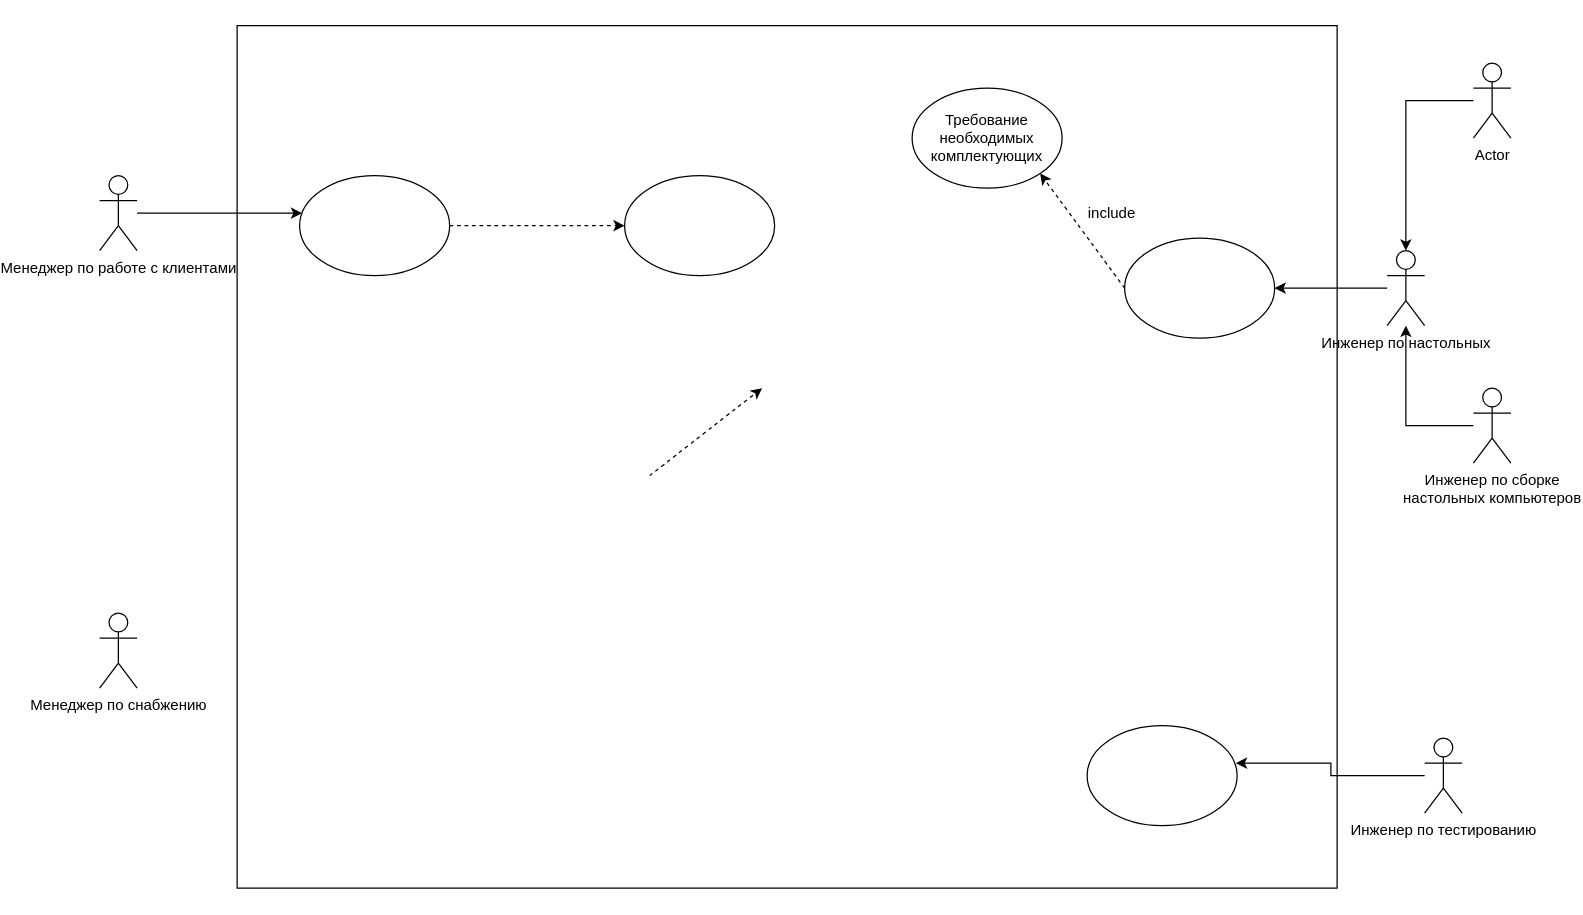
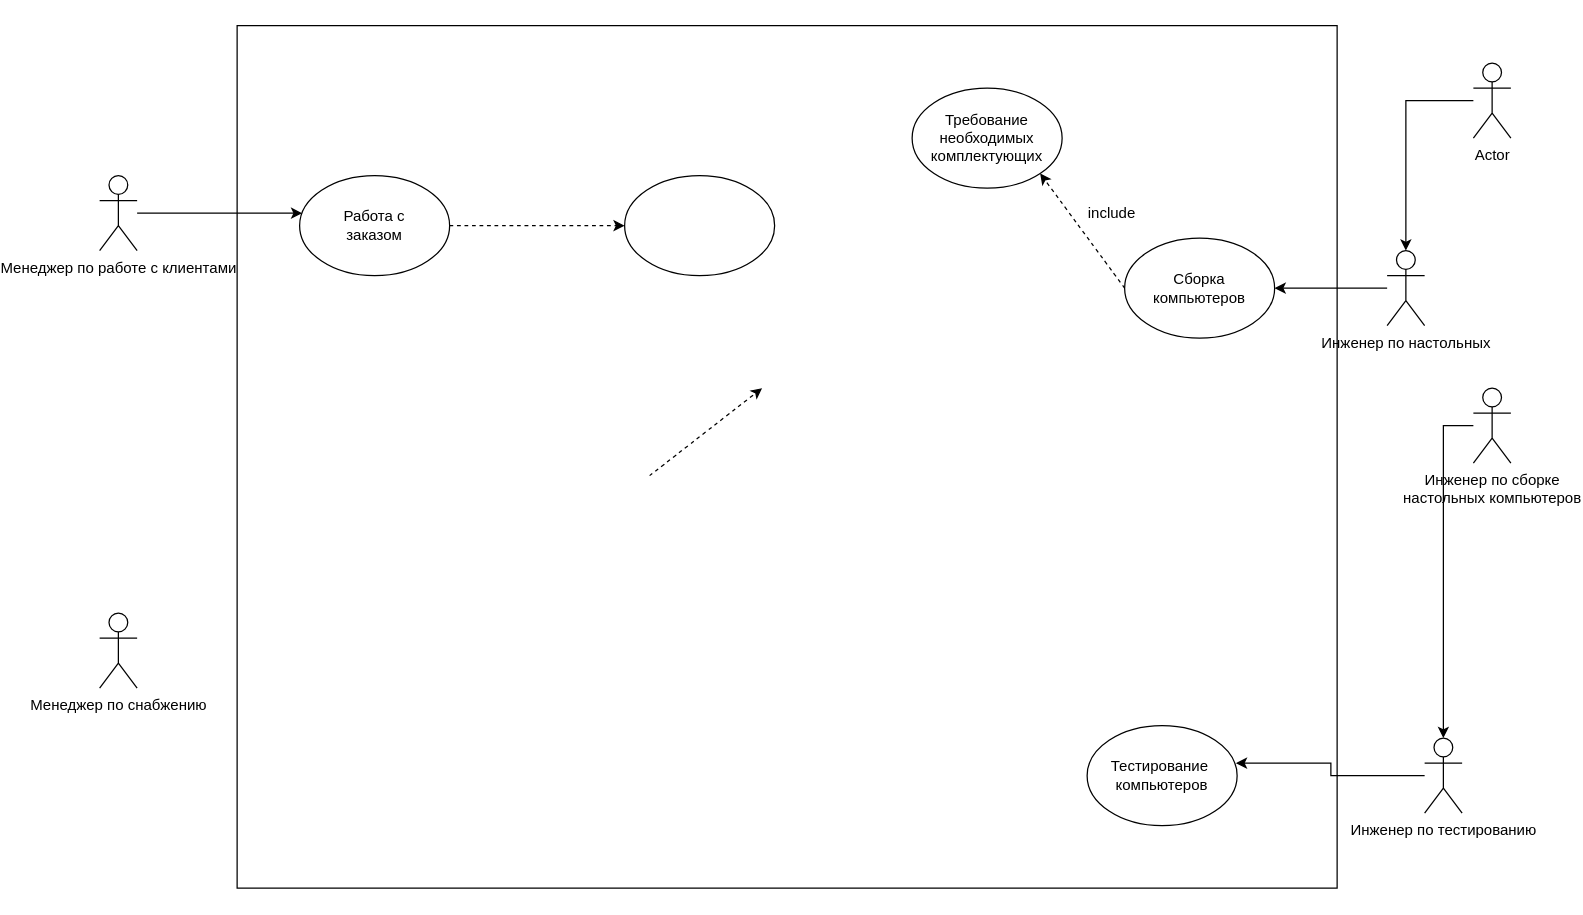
  <mxCell id="0" />
  <mxCell id="1" parent="0" />
  <mxCell id="2" value="Менеджер по работе с клиентами" style="shape=umlActor;verticalLabelPosition=bottom;verticalAlign=top;html=1;outlineConnect=0;rounded=0;" parent="1" vertex="1"><mxGeometry x="20" y="140" width="30" height="60" as="geometry" /></mxCell>
  <mxCell id="3" value="" style="rounded=0;whiteSpace=wrap;html=1;" parent="1" vertex="1"><mxGeometry x="130" y="20" width="880" height="690" as="geometry" /></mxCell>
  <mxCell id="4" value="Менеджер по снабжению" style="shape=umlActor;verticalLabelPosition=bottom;verticalAlign=top;html=1;outlineConnect=0;rounded=0;" parent="1" vertex="1"><mxGeometry x="20" y="490" width="30" height="60" as="geometry" /></mxCell>
  <mxCell id="5" value="" style="endArrow=classic;html=1;rounded=0;dashed=1;fontSize=12;curved=1;exitX=1;exitY=0;exitDx=0;exitDy=0;entryX=0;entryY=0.5;entryDx=0;entryDy=0;" parent="1" edge="1"><mxGeometry width="50" height="50" relative="1" as="geometry"><mxPoint x="460" y="380" as="sourcePoint" /><mxPoint x="550" y="310" as="targetPoint" /></mxGeometry></mxCell>
  <mxCell id="6" style="edgeStyle=orthogonalEdgeStyle;rounded=0;orthogonalLoop=1;jettySize=auto;html=1;entryX=0.5;entryY=0;entryDx=0;entryDy=0;entryPerimeter=0;" edge="1" parent="1" source="7" target="11"><mxGeometry relative="1" as="geometry" /></mxCell>
  <mxCell id="7" value="Actor" style="shape=umlActor;verticalLabelPosition=bottom;verticalAlign=top;html=1;outlineConnect=0;" parent="1" vertex="1"><mxGeometry x="1119" y="50" width="30" height="60" as="geometry" /></mxCell>
- <mxCell id="8" style="edgeStyle=orthogonalEdgeStyle;rounded=0;orthogonalLoop=1;jettySize=auto;html=1;" edge="1" parent="1" source="9" target="11"><mxGeometry relative="1" as="geometry" /></mxCell>
+ <mxCell id="8" style="edgeStyle=orthogonalEdgeStyle;rounded=0;orthogonalLoop=1;jettySize=auto;html=1;" edge="1" parent="1" source="9" target="13"><mxGeometry relative="1" as="geometry" /></mxCell>
  <mxCell id="9" value="Инженер по сборке&lt;br&gt;настольных компьютеров" style="shape=umlActor;verticalLabelPosition=bottom;verticalAlign=top;html=1;outlineConnect=0;" vertex="1" parent="1"><mxGeometry x="1119" y="310" width="30" height="60" as="geometry" /></mxCell>
  <mxCell id="10" style="edgeStyle=orthogonalEdgeStyle;rounded=0;orthogonalLoop=1;jettySize=auto;html=1;entryX=1;entryY=0.5;entryDx=0;entryDy=0;" edge="1" parent="1" source="11" target="16"><mxGeometry relative="1" as="geometry" /></mxCell>
  <mxCell id="11" value="Инженер по настольных" style="shape=umlActor;verticalLabelPosition=bottom;verticalAlign=top;html=1;outlineConnect=0;" vertex="1" parent="1"><mxGeometry x="1050" y="200" width="30" height="60" as="geometry" /></mxCell>
  <mxCell id="12" style="edgeStyle=orthogonalEdgeStyle;rounded=0;orthogonalLoop=1;jettySize=auto;html=1;entryX=0.992;entryY=0.375;entryDx=0;entryDy=0;entryPerimeter=0;" edge="1" parent="1" source="13" target="14"><mxGeometry relative="1" as="geometry" /></mxCell>
  <mxCell id="13" value="Инженер по тестированию" style="shape=umlActor;verticalLabelPosition=bottom;verticalAlign=top;html=1;outlineConnect=0;" vertex="1" parent="1"><mxGeometry x="1080" y="590" width="30" height="60" as="geometry" /></mxCell>
  <mxCell id="14" value="" style="ellipse;whiteSpace=wrap;html=1;" vertex="1" parent="1"><mxGeometry x="810" y="580" width="120" height="80" as="geometry" /></mxCell>
+ <mxCell id="15" value="Тестирование&amp;nbsp;&lt;br&gt;компьютеров" style="text;html=1;strokeColor=none;fillColor=none;align=center;verticalAlign=middle;whiteSpace=wrap;rounded=0;" vertex="1" parent="1"><mxGeometry x="840" y="605" width="60" height="30" as="geometry" /></mxCell>
  <mxCell id="16" value="" style="ellipse;whiteSpace=wrap;html=1;" vertex="1" parent="1"><mxGeometry x="840" y="190" width="120" height="80" as="geometry" /></mxCell>
  <mxCell id="17" value="" style="endArrow=classic;html=1;rounded=0;dashed=1;fontSize=12;curved=1;exitX=0;exitY=0.5;exitDx=0;exitDy=0;entryX=1;entryY=1;entryDx=0;entryDy=0;" edge="1" parent="1" source="16" target="18"><mxGeometry width="50" height="50" relative="1" as="geometry"><mxPoint x="470" y="390" as="sourcePoint" /><mxPoint x="560" y="320" as="targetPoint" /></mxGeometry></mxCell>
  <mxCell id="18" value="" style="ellipse;whiteSpace=wrap;html=1;" vertex="1" parent="1"><mxGeometry x="670" y="70" width="120" height="80" as="geometry" /></mxCell>
  <mxCell id="19" value="Требование необходимых комплектующих" style="text;html=1;strokeColor=none;fillColor=none;align=center;verticalAlign=middle;whiteSpace=wrap;rounded=0;" vertex="1" parent="1"><mxGeometry x="700" y="95" width="60" height="30" as="geometry" /></mxCell>
+ <mxCell id="20" value="Сборка компьютеров" style="text;html=1;strokeColor=none;fillColor=none;align=center;verticalAlign=middle;whiteSpace=wrap;rounded=0;" vertex="1" parent="1"><mxGeometry x="870" y="215" width="60" height="30" as="geometry" /></mxCell>
  <mxCell id="21" value="include" style="text;html=1;strokeColor=none;fillColor=none;align=center;verticalAlign=middle;whiteSpace=wrap;rounded=0;" vertex="1" parent="1"><mxGeometry x="800" y="155" width="60" height="30" as="geometry" /></mxCell>
  <mxCell id="22" value="" style="ellipse;whiteSpace=wrap;html=1;" vertex="1" parent="1"><mxGeometry x="180" y="140" width="120" height="80" as="geometry" /></mxCell>
  <mxCell id="23" style="edgeStyle=orthogonalEdgeStyle;rounded=0;orthogonalLoop=1;jettySize=auto;html=1;entryX=0.017;entryY=0.375;entryDx=0;entryDy=0;entryPerimeter=0;" edge="1" parent="1" source="2" target="22"><mxGeometry relative="1" as="geometry" /></mxCell>
+ <mxCell id="24" value="Работа с заказом" style="text;html=1;strokeColor=none;fillColor=none;align=center;verticalAlign=middle;whiteSpace=wrap;rounded=0;" vertex="1" parent="1"><mxGeometry x="210" y="165" width="60" height="30" as="geometry" /></mxCell>
  <mxCell id="25" value="" style="ellipse;whiteSpace=wrap;html=1;" vertex="1" parent="1"><mxGeometry x="440" y="140" width="120" height="80" as="geometry" /></mxCell>
  <mxCell id="26" value="" style="endArrow=classic;html=1;rounded=0;dashed=1;fontSize=12;curved=1;exitX=1;exitY=0.5;exitDx=0;exitDy=0;entryX=0;entryY=0.5;entryDx=0;entryDy=0;" edge="1" parent="1" source="22" target="25"><mxGeometry width="50" height="50" relative="1" as="geometry"><mxPoint x="470" y="390" as="sourcePoint" /><mxPoint x="560" y="320" as="targetPoint" /></mxGeometry></mxCell>
